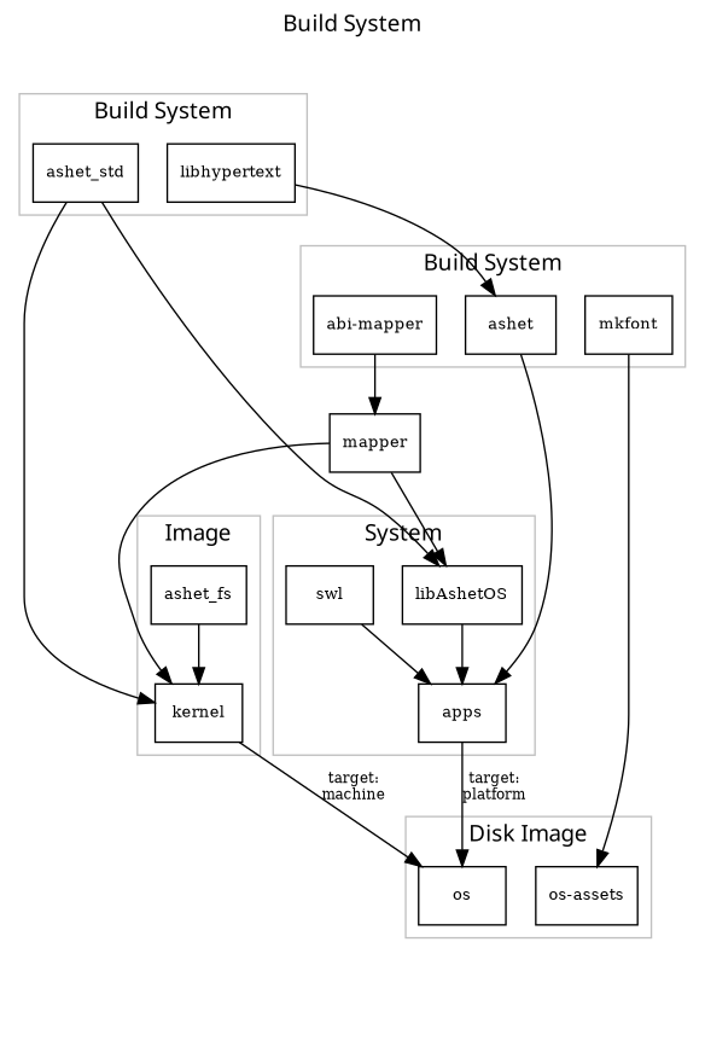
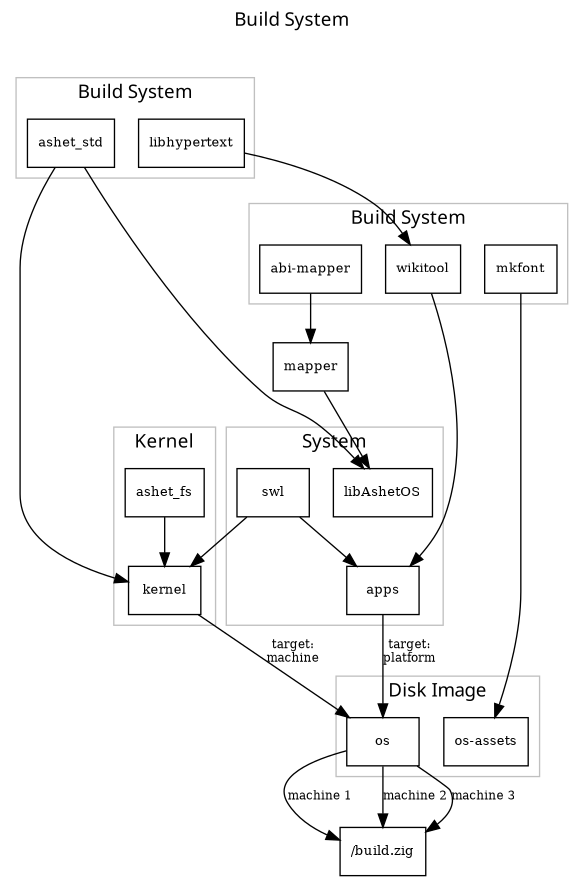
  digraph {
    fontname=sans
    label="Build System"
    labelloc=t
    rankdir=TB
    splines=true
    node [fontsize=10 shape=box]
    edge [fontsize=9]
    libhypertext
    ashet_std
-   wikitool [label=ashet]
+   wikitool
    mkfont
    n5 [label="abi-mapper"]
    libAshetOS
    apps
    swl
    kernel
    ashet_fs
    n11 [label=os]
    n12 [label="os-assets"]
    n13 [label=mapper]
+   n14 [label="/build.zig"]
    subgraph cluster_1 {
      color=gray
      rank=same
      libhypertext
      ashet_std
    }
    subgraph cluster_2 {
      color=gray
      rank=min
      wikitool
      mkfont
      n5
    }
    subgraph cluster_3 {
      color=gray
      label=System
      libAshetOS
      apps
      swl
    }
    subgraph cluster_4 {
      color=gray
-     label=Image
+     label=Kernel
      kernel
      ashet_fs
    }
    subgraph cluster_5 {
      color=gray
      label="Disk Image"
      subgraph sub_6 {
        color=gray
        label="Disk Image"
        rank=same
        n11
        n12
      }
    }
    libhypertext -> wikitool
    ashet_std -> libAshetOS
    ashet_std -> kernel
    wikitool -> apps
    mkfont -> n12
    n5 -> n13
-   libAshetOS -> apps
    apps -> n11 [label="target:\nplatform"]
    swl -> apps
    kernel -> n11 [label="target:\nmachine"]
    ashet_fs -> kernel
+   n11 -> n14 [label="machine 1"]
+   n11 -> n14 [label="machine 2"]
+   n11 -> n14 [label="machine 3"]
    n13 -> libAshetOS
-   n13 -> kernel
+   swl -> kernel
  }
